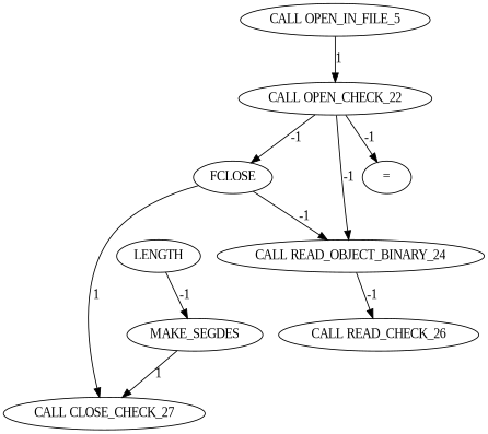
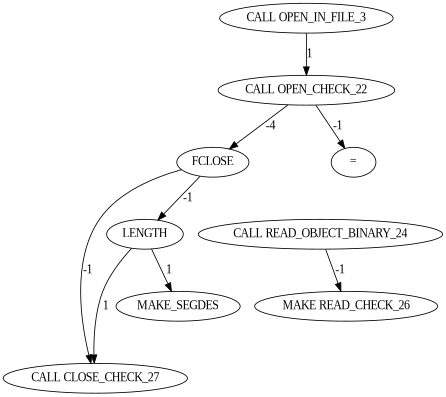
  digraph {
    fontname="Liberation Serif"
    node [cost=0 fontname="Liberation Serif"]
    edge [cost=-1 fontname="Liberation Serif"]
    n1 [label="CALL CLOSE_CHECK_27"]
    n2 [label=LENGTH]
    n3 [cost=86 label=MAKE_SEGDES]
-   n4 [label="CALL READ_CHECK_26"]
-   n5 [label="CALL OPEN_IN_FILE_5"]
+   n4 [label="MAKE READ_CHECK_26"]
+   n5 [label="CALL OPEN_IN_FILE_3"]
    n6 [label="CALL OPEN_CHECK_22"]
    n7 [label=FCLOSE]
    n8 [label="CALL READ_OBJECT_BINARY_24"]
    n9 [cost=1290 label="="]
-   n2 -> n3 [label=-1]
-   n3 -> n1 [cost=1 label=1]
+   n2 -> n3 [label=1]
+   n2 -> n1 [cost=1 label=1]
    n5 -> n6 [label=1]
-   n6 -> n7 [label=-1]
-   n6 -> n8 [label=-1]
+   n6 -> n7 [label=-4]
    n6 -> n9 [label=-1]
-   n7 -> n1 [label=1]
-   n7 -> n8 [label=-1]
+   n7 -> n1 [label=-1]
+   n7 -> n2 [label=-1]
    n8 -> n4 [label=-1]
  }
